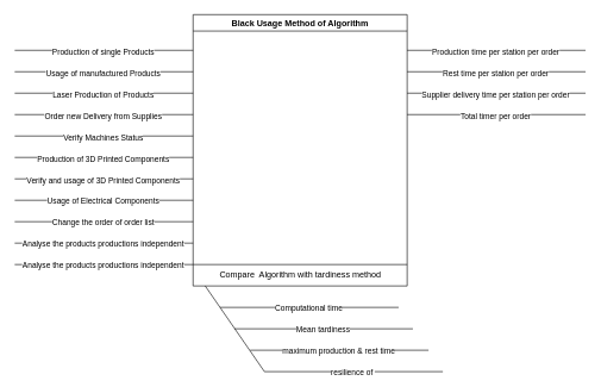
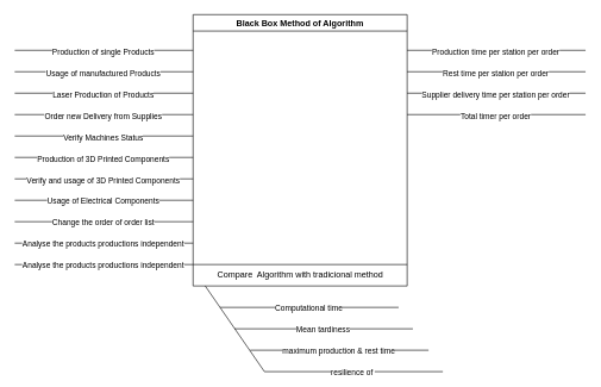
  <mxCell id="0" />
  <mxCell id="1" parent="0" />
- <mxCell id="2" value="Black Usage Method of Algorithm" style="swimlane;whiteSpace=wrap;html=1;" parent="1" vertex="1"><mxGeometry x="270" y="20" width="300" height="380" as="geometry" /></mxCell>
- <mxCell id="3" value="Compare&amp;nbsp; Algorithm with tardiness method" style="text;html=1;align=center;verticalAlign=middle;resizable=0;points=[];autosize=1;strokeColor=none;fillColor=none;" parent="2" vertex="1"><mxGeometry x="20" y="350" width="260" height="30" as="geometry" /></mxCell>
+ <mxCell id="2" value="Black Box Method of Algorithm" style="swimlane;whiteSpace=wrap;html=1;" parent="1" vertex="1"><mxGeometry x="270" y="20" width="300" height="380" as="geometry" /></mxCell>
+ <mxCell id="3" value="Compare&amp;nbsp; Algorithm with tradicional method" style="text;html=1;align=center;verticalAlign=middle;resizable=0;points=[];autosize=1;strokeColor=none;fillColor=none;" parent="2" vertex="1"><mxGeometry x="20" y="350" width="260" height="30" as="geometry" /></mxCell>
  <mxCell id="4" value="" style="endArrow=none;html=1;rounded=0;" parent="1" edge="1"><mxGeometry width="50" height="50" relative="1" as="geometry"><mxPoint y="70" as="sourcePoint" x="20" /><mxPoint x="270" y="70" as="targetPoint" /></mxGeometry></mxCell>
  <mxCell id="5" value="Production of single Products" style="edgeLabel;html=1;align=center;verticalAlign=middle;resizable=0;points=[];" parent="4" vertex="1" connectable="0"><mxGeometry x="-0.016" y="-1" relative="1" as="geometry"><mxPoint as="offset" /></mxGeometry></mxCell>
  <mxCell id="6" value="" style="endArrow=none;html=1;rounded=0;" parent="1" edge="1"><mxGeometry width="50" height="50" relative="1" as="geometry"><mxPoint y="100" as="sourcePoint" x="20" /><mxPoint x="270" y="100" as="targetPoint" /></mxGeometry></mxCell>
  <mxCell id="7" value="Usage of manufactured Products" style="edgeLabel;html=1;align=center;verticalAlign=middle;resizable=0;points=[];" parent="6" vertex="1" connectable="0"><mxGeometry x="-0.016" y="-1" relative="1" as="geometry"><mxPoint as="offset" /></mxGeometry></mxCell>
  <mxCell id="8" value="" style="endArrow=none;html=1;rounded=0;" parent="1" edge="1"><mxGeometry width="50" height="50" relative="1" as="geometry"><mxPoint y="130" as="sourcePoint" x="20" /><mxPoint x="270" y="130" as="targetPoint" /></mxGeometry></mxCell>
  <mxCell id="9" value="Laser Production of Products" style="edgeLabel;html=1;align=center;verticalAlign=middle;resizable=0;points=[];" parent="8" vertex="1" connectable="0"><mxGeometry x="-0.016" y="-1" relative="1" as="geometry"><mxPoint as="offset" /></mxGeometry></mxCell>
  <mxCell id="10" value="" style="endArrow=none;html=1;rounded=0;" parent="1" edge="1"><mxGeometry width="50" height="50" relative="1" as="geometry"><mxPoint y="160" as="sourcePoint" x="20" /><mxPoint x="270" y="160" as="targetPoint" /></mxGeometry></mxCell>
  <mxCell id="11" value="Order new Delivery from Supplies" style="edgeLabel;html=1;align=center;verticalAlign=middle;resizable=0;points=[];" parent="10" vertex="1" connectable="0"><mxGeometry x="-0.016" y="-1" relative="1" as="geometry"><mxPoint as="offset" /></mxGeometry></mxCell>
  <mxCell id="12" value="" style="endArrow=none;html=1;rounded=0;" parent="1" edge="1"><mxGeometry width="50" height="50" relative="1" as="geometry"><mxPoint y="190" as="sourcePoint" x="20" /><mxPoint x="270" y="190" as="targetPoint" /></mxGeometry></mxCell>
  <mxCell id="13" value="Verify Machines Status" style="edgeLabel;html=1;align=center;verticalAlign=middle;resizable=0;points=[];" parent="12" vertex="1" connectable="0"><mxGeometry x="-0.016" y="-1" relative="1" as="geometry"><mxPoint as="offset" /></mxGeometry></mxCell>
  <mxCell id="14" value="" style="endArrow=none;html=1;rounded=0;" parent="1" edge="1"><mxGeometry width="50" height="50" relative="1" as="geometry"><mxPoint y="220" as="sourcePoint" x="20" /><mxPoint x="270" y="220" as="targetPoint" /></mxGeometry></mxCell>
  <mxCell id="15" value="Production of 3D Printed Components" style="edgeLabel;html=1;align=center;verticalAlign=middle;resizable=0;points=[];" parent="14" vertex="1" connectable="0"><mxGeometry x="-0.016" y="-1" relative="1" as="geometry"><mxPoint as="offset" /></mxGeometry></mxCell>
  <mxCell id="16" value="" style="endArrow=none;html=1;rounded=0;" parent="1" edge="1"><mxGeometry width="50" height="50" relative="1" as="geometry"><mxPoint y="250" as="sourcePoint" x="20" /><mxPoint x="270" y="250" as="targetPoint" /></mxGeometry></mxCell>
  <mxCell id="17" value="Verify and usage of 3D Printed Components" style="edgeLabel;html=1;align=center;verticalAlign=middle;resizable=0;points=[];" parent="16" vertex="1" connectable="0"><mxGeometry x="-0.016" y="-1" relative="1" as="geometry"><mxPoint as="offset" /></mxGeometry></mxCell>
  <mxCell id="18" value="" style="endArrow=none;html=1;rounded=0;" parent="1" edge="1"><mxGeometry width="50" height="50" relative="1" as="geometry"><mxPoint y="280" as="sourcePoint" x="20" /><mxPoint x="270" y="280" as="targetPoint" /></mxGeometry></mxCell>
  <mxCell id="19" value="Usage of Electrical Components" style="edgeLabel;html=1;align=center;verticalAlign=middle;resizable=0;points=[];" parent="18" vertex="1" connectable="0"><mxGeometry x="-0.016" y="-1" relative="1" as="geometry"><mxPoint as="offset" /></mxGeometry></mxCell>
  <mxCell id="20" value="" style="endArrow=none;html=1;rounded=0;" parent="1" edge="1"><mxGeometry width="50" height="50" relative="1" as="geometry"><mxPoint y="310" as="sourcePoint" x="20" /><mxPoint x="270" y="310" as="targetPoint" /></mxGeometry></mxCell>
  <mxCell id="21" value="Change the order of order list" style="edgeLabel;html=1;align=center;verticalAlign=middle;resizable=0;points=[];" parent="20" vertex="1" connectable="0"><mxGeometry x="-0.016" y="-1" relative="1" as="geometry"><mxPoint as="offset" /></mxGeometry></mxCell>
  <mxCell id="22" value="" style="endArrow=none;html=1;rounded=0;" parent="1" edge="1"><mxGeometry width="50" height="50" relative="1" as="geometry"><mxPoint y="340" as="sourcePoint" x="20" /><mxPoint x="270" y="340" as="targetPoint" /></mxGeometry></mxCell>
  <mxCell id="23" value="Analyse the products productions independent" style="edgeLabel;html=1;align=center;verticalAlign=middle;resizable=0;points=[];" parent="22" vertex="1" connectable="0"><mxGeometry x="-0.016" y="-1" relative="1" as="geometry"><mxPoint as="offset" /></mxGeometry></mxCell>
  <mxCell id="24" value="" style="endArrow=none;html=1;rounded=0;" parent="1" edge="1"><mxGeometry width="50" height="50" relative="1" as="geometry"><mxPoint x="570" y="70" as="sourcePoint" /><mxPoint x="820" y="70" as="targetPoint" /></mxGeometry></mxCell>
  <mxCell id="25" value="Production time per station per order" style="edgeLabel;html=1;align=center;verticalAlign=middle;resizable=0;points=[];" parent="24" vertex="1" connectable="0"><mxGeometry x="-0.016" y="-1" relative="1" as="geometry"><mxPoint as="offset" /></mxGeometry></mxCell>
  <mxCell id="26" value="" style="endArrow=none;html=1;rounded=0;" parent="1" edge="1"><mxGeometry width="50" height="50" relative="1" as="geometry"><mxPoint x="570" y="100" as="sourcePoint" /><mxPoint x="820" y="100" as="targetPoint" /></mxGeometry></mxCell>
  <mxCell id="27" value="Rest time per station per order" style="edgeLabel;html=1;align=center;verticalAlign=middle;resizable=0;points=[];" parent="26" vertex="1" connectable="0"><mxGeometry x="-0.016" y="-1" relative="1" as="geometry"><mxPoint as="offset" /></mxGeometry></mxCell>
  <mxCell id="28" value="" style="endArrow=none;html=1;rounded=0;" parent="1" edge="1"><mxGeometry width="50" height="50" relative="1" as="geometry"><mxPoint x="570" y="130" as="sourcePoint" /><mxPoint x="820" y="130" as="targetPoint" /></mxGeometry></mxCell>
  <mxCell id="29" value="Supplier delivery time per station per order" style="edgeLabel;html=1;align=center;verticalAlign=middle;resizable=0;points=[];" parent="28" vertex="1" connectable="0"><mxGeometry x="-0.016" y="-1" relative="1" as="geometry"><mxPoint as="offset" /></mxGeometry></mxCell>
  <mxCell id="30" value="" style="endArrow=none;html=1;rounded=0;" parent="1" edge="1"><mxGeometry width="50" height="50" relative="1" as="geometry"><mxPoint x="570" y="160" as="sourcePoint" /><mxPoint x="820" y="160" as="targetPoint" /></mxGeometry></mxCell>
  <mxCell id="31" value="Total timer per order" style="edgeLabel;html=1;align=center;verticalAlign=middle;resizable=0;points=[];" parent="30" vertex="1" connectable="0"><mxGeometry x="-0.016" y="-1" relative="1" as="geometry"><mxPoint as="offset" /></mxGeometry></mxCell>
  <mxCell id="32" value="" style="endArrow=none;html=1;rounded=0;" parent="1" edge="1"><mxGeometry width="50" height="50" relative="1" as="geometry"><mxPoint x="270" y="370" as="sourcePoint" /><mxPoint x="570" y="370" as="targetPoint" /></mxGeometry></mxCell>
  <mxCell id="33" value="" style="endArrow=none;html=1;rounded=0;" parent="1" edge="1"><mxGeometry width="50" height="50" relative="1" as="geometry"><mxPoint x="370" y="520" as="sourcePoint" /><mxPoint x="287" y="400" as="targetPoint" /></mxGeometry></mxCell>
  <mxCell id="34" value="" style="endArrow=none;html=1;rounded=0;" parent="1" edge="1"><mxGeometry width="50" height="50" relative="1" as="geometry"><mxPoint x="308" y="430" as="sourcePoint" /><mxPoint x="558" y="430" as="targetPoint" /></mxGeometry></mxCell>
  <mxCell id="35" value="Computational time" style="edgeLabel;html=1;align=center;verticalAlign=middle;resizable=0;points=[];" parent="34" vertex="1" connectable="0"><mxGeometry x="-0.016" y="-1" relative="1" as="geometry"><mxPoint as="offset" /></mxGeometry></mxCell>
  <mxCell id="36" value="" style="endArrow=none;html=1;rounded=0;" parent="1" edge="1"><mxGeometry width="50" height="50" relative="1" as="geometry"><mxPoint x="328" y="460" as="sourcePoint" /><mxPoint x="578" y="460" as="targetPoint" /></mxGeometry></mxCell>
  <mxCell id="37" value="Mean tardiness" style="edgeLabel;html=1;align=center;verticalAlign=middle;resizable=0;points=[];" parent="36" vertex="1" connectable="0"><mxGeometry x="-0.016" y="-1" relative="1" as="geometry"><mxPoint as="offset" /></mxGeometry></mxCell>
  <mxCell id="38" value="" style="endArrow=none;html=1;rounded=0;" parent="1" edge="1"><mxGeometry width="50" height="50" relative="1" as="geometry"><mxPoint x="350" y="490" as="sourcePoint" /><mxPoint x="600" y="490" as="targetPoint" /></mxGeometry></mxCell>
  <mxCell id="39" value="maximum production &amp;amp; rest time" style="edgeLabel;html=1;align=center;verticalAlign=middle;resizable=0;points=[];" parent="38" vertex="1" connectable="0"><mxGeometry x="-0.016" y="-1" relative="1" as="geometry"><mxPoint as="offset" /></mxGeometry></mxCell>
  <mxCell id="40" value="" style="endArrow=none;html=1;rounded=0;" parent="1" edge="1"><mxGeometry width="50" height="50" relative="1" as="geometry"><mxPoint x="370" y="520" as="sourcePoint" /><mxPoint x="620" y="520" as="targetPoint" /></mxGeometry></mxCell>
  <mxCell id="41" value="resilience of&amp;nbsp;" style="edgeLabel;html=1;align=center;verticalAlign=middle;resizable=0;points=[];" parent="40" vertex="1" connectable="0"><mxGeometry x="-0.016" y="-1" relative="1" as="geometry"><mxPoint as="offset" /></mxGeometry></mxCell>
  <mxCell id="42" value="" style="endArrow=none;html=1;rounded=0;" parent="1" edge="1"><mxGeometry width="50" height="50" relative="1" as="geometry"><mxPoint y="370" as="sourcePoint" x="20" /><mxPoint x="270" y="370" as="targetPoint" /></mxGeometry></mxCell>
  <mxCell id="43" value="Analyse the products productions independent" style="edgeLabel;html=1;align=center;verticalAlign=middle;resizable=0;points=[];" parent="42" vertex="1" connectable="0"><mxGeometry x="-0.016" y="-1" relative="1" as="geometry"><mxPoint as="offset" /></mxGeometry></mxCell>
